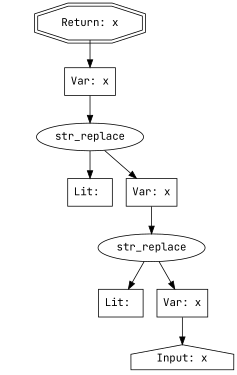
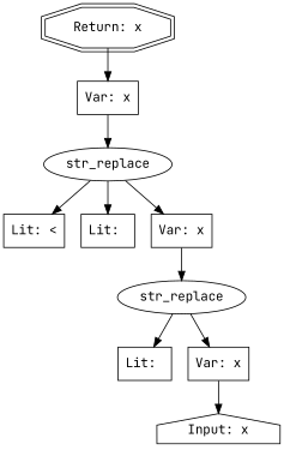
  digraph {
    fontname="JetBrains Mono"
    node [fontname="JetBrains Mono" shape=box]
    edge [fontname="JetBrains Mono"]
    n1 [label="Return: x" shape=doubleoctagon]
    n2 [label="Var: x"]
    n3 [label=str_replace shape=ellipse]
+   n4 [label="Lit: <"]
    n5 [label="Lit: "]
    n6 [label="Var: x"]
    n7 [label=str_replace shape=ellipse]
    n8 [label="Lit: "]
    n9 [label="Var: x"]
    n10 [label="Input: x" shape=house]
    n1 -> n2
    n2 -> n3
+   n3 -> n4
    n3 -> n5
    n3 -> n6
    n6 -> n7
    n7 -> n8
    n7 -> n9
    n9 -> n10
  }
